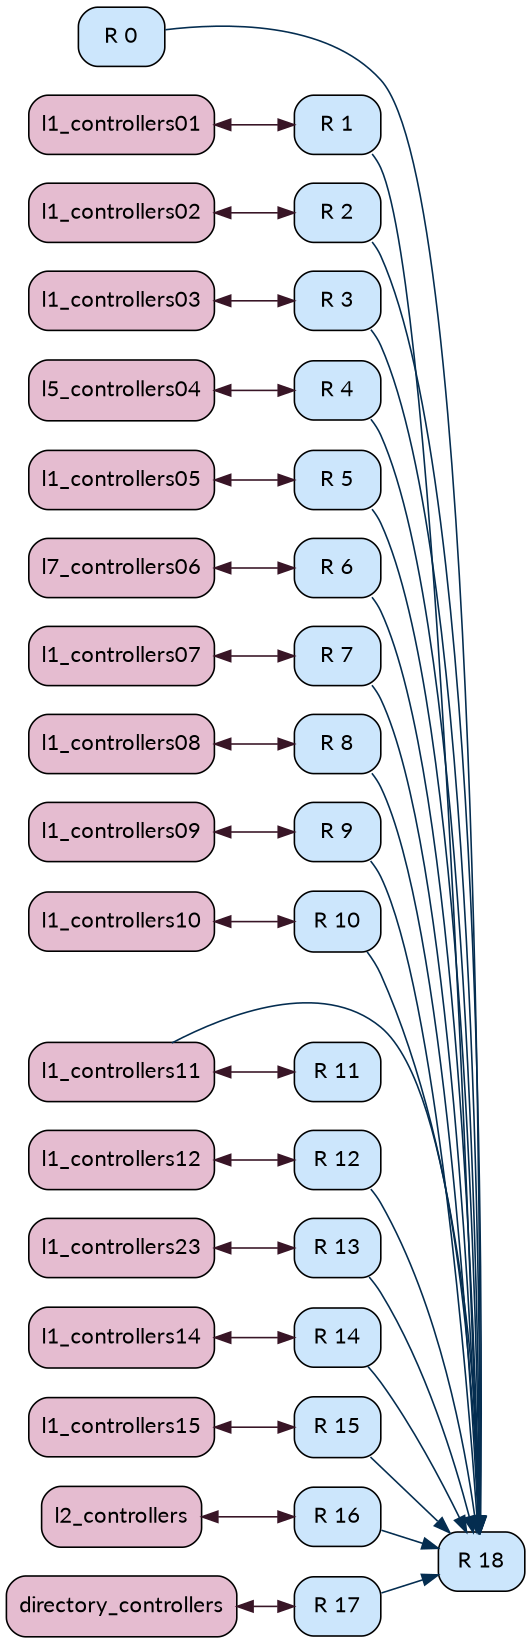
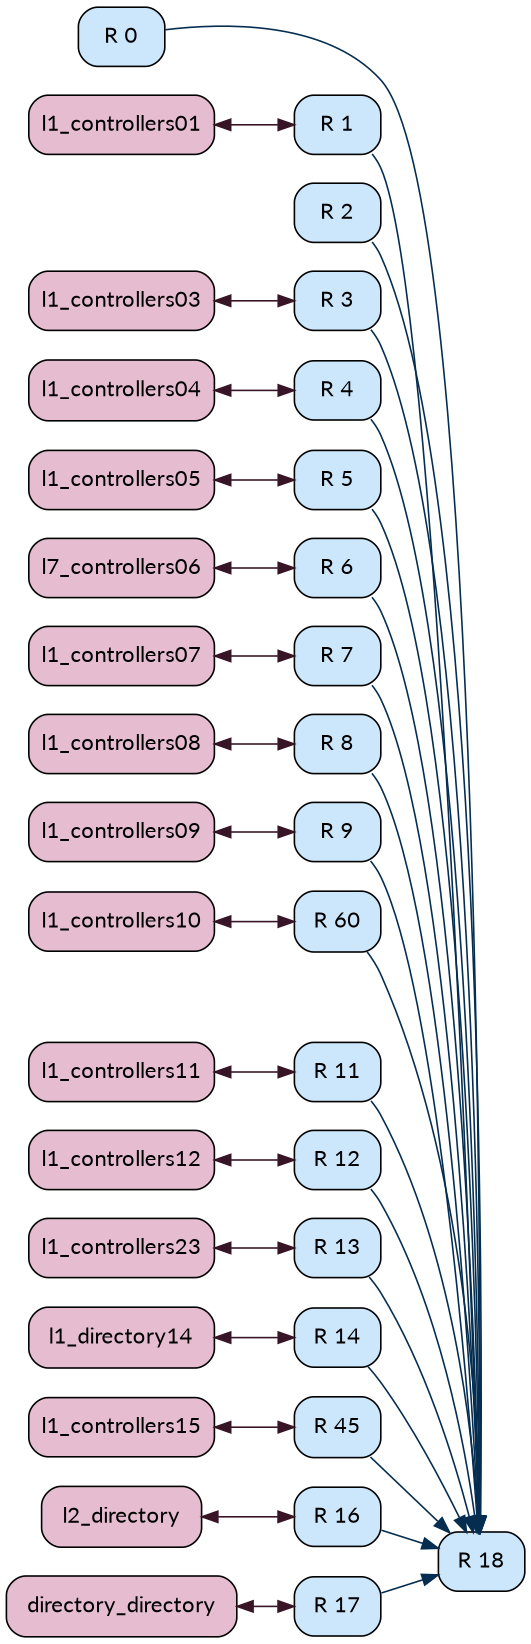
  graph {
    fontname=Lato
    rankdir=LR
    node [color="#000000" fillcolor="#cce6fc" fontcolor="#000000" fontname=Lato fontsize=14 shape=Mrecord style="rounded, filled"]
    edge [color="#042d50" dir=forward fontname=Lato weight=0.5]
    n1 [label="R 0"]
    n2 [label="R 18"]
    n3 [label="R 1"]
    n4 [label="R 2"]
    n5 [label="R 3"]
    n6 [label="R 4"]
    n7 [label="R 5"]
    n8 [label="R 6"]
    n9 [label="R 7"]
    n10 [label="R 8"]
    n11 [label="R 9"]
-   n12 [label="R 10"]
+   n12 [label="R 60"]
    n13 [label="R 11"]
    n14 [label="R 12"]
    n15 [label="R 13"]
    n16 [label="R 14"]
-   n17 [label="R 15"]
+   n17 [label="R 45"]
    n18 [label="R 16"]
    n19 [label="R 17"]
    n20 [fillcolor="#e5bcd0" label=l1_controllers01]
-   n21 [fillcolor="#e5bcd0" label=l1_controllers02]
    n22 [fillcolor="#e5bcd0" label=l1_controllers03]
-   n23 [fillcolor="#e5bcd0" label=l5_controllers04]
+   n23 [fillcolor="#e5bcd0" label=l1_controllers04]
    n24 [fillcolor="#e5bcd0" label=l1_controllers05]
    n25 [fillcolor="#e5bcd0" label=l7_controllers06]
    n26 [fillcolor="#e5bcd0" label=l1_controllers07]
    n27 [fillcolor="#e5bcd0" label=l1_controllers08]
    n28 [fillcolor="#e5bcd0" label=l1_controllers09]
    n29 [fillcolor="#e5bcd0" label=l1_controllers10]
    n30 [fillcolor="#e5bcd0" label=l1_controllers11]
    n31 [fillcolor="#e5bcd0" label=l1_controllers12]
    n32 [fillcolor="#e5bcd0" label=l1_controllers23]
-   n33 [fillcolor="#e5bcd0" label=l1_controllers14]
+   n33 [fillcolor="#e5bcd0" label=l1_directory14]
    n34 [fillcolor="#e5bcd0" label=l1_controllers15]
-   n35 [fillcolor="#e5bcd0" label=l2_controllers]
-   n36 [fillcolor="#e5bcd0" label=directory_controllers]
+   n35 [fillcolor="#e5bcd0" label=l2_directory]
+   n36 [fillcolor="#e5bcd0" label=directory_directory]
    n1 -- n2
    n3 -- n2
    n4 -- n2
    n5 -- n2
    n6 -- n2
    n7 -- n2
    n8 -- n2
    n9 -- n2
    n10 -- n2
    n11 -- n2
    n12 -- n2
-   n30 -- n2
+   n13 -- n2
    n14 -- n2
    n15 -- n2
    n16 -- n2
    n17 -- n2
    n18 -- n2
    n19 -- n2
    n20 -- n3 [color="#381526" dir=both weight=1.0]
-   n21 -- n4 [color="#381526" dir=both weight=1.0]
    n22 -- n5 [color="#381526" dir=both weight=1.0]
    n23 -- n6 [color="#381526" dir=both weight=1.0]
    n24 -- n7 [color="#381526" dir=both weight=1.0]
    n25 -- n8 [color="#381526" dir=both weight=1.0]
    n26 -- n9 [color="#381526" dir=both weight=1.0]
    n27 -- n10 [color="#381526" dir=both weight=1.0]
    n28 -- n11 [color="#381526" dir=both weight=1.0]
    n29 -- n12 [color="#381526" dir=both weight=1.0]
    n30 -- n13 [color="#381526" dir=both weight=1.0]
    n31 -- n14 [color="#381526" dir=both weight=1.0]
    n32 -- n15 [color="#381526" dir=both weight=1.0]
    n33 -- n16 [color="#381526" dir=both weight=1.0]
    n34 -- n17 [color="#381526" dir=both weight=1.0]
    n35 -- n18 [color="#381526" dir=both weight=1.0]
    n36 -- n19 [color="#381526" dir=both weight=1.0]
  }
